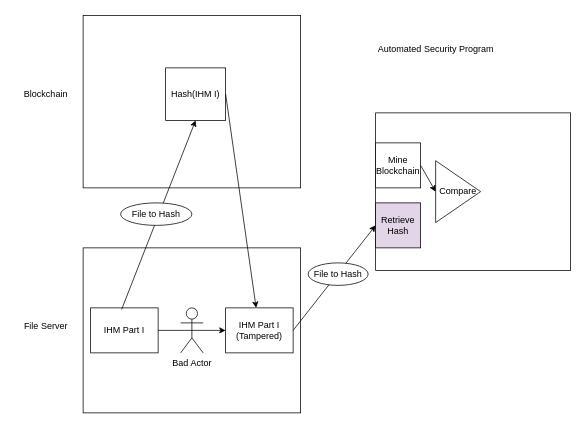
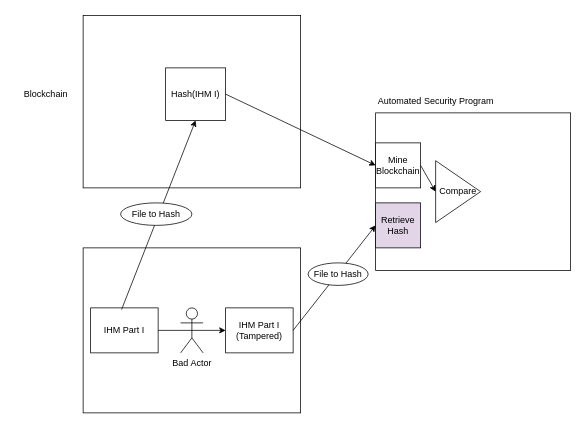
  <mxCell id="0" />
  <mxCell id="1" parent="0" />
  <mxCell id="2" value="" style="rounded=0;whiteSpace=wrap;html=1;" vertex="1" parent="1"><mxGeometry x="110" y="20" width="290" height="230" as="geometry" /></mxCell>
  <mxCell id="3" value="Blockchain" style="text;html=1;align=center;verticalAlign=middle;resizable=0;points=[];autosize=1;strokeColor=none;fillColor=none;" vertex="1" parent="1"><mxGeometry y="110" width="80" height="30" as="geometry" x="20" /></mxCell>
  <mxCell id="4" value="" style="rounded=0;whiteSpace=wrap;html=1;" vertex="1" parent="1"><mxGeometry x="110" y="330" width="290" height="220" as="geometry" /></mxCell>
- <mxCell id="5" value="File Server" style="text;html=1;align=center;verticalAlign=middle;resizable=0;points=[];autosize=1;strokeColor=none;fillColor=none;" vertex="1" parent="1"><mxGeometry y="420" width="80" height="30" as="geometry" x="20" /></mxCell>
  <mxCell id="6" style="edgeStyle=orthogonalEdgeStyle;rounded=0;orthogonalLoop=1;jettySize=auto;html=1;exitX=1;exitY=0.5;exitDx=0;exitDy=0;entryX=0;entryY=0.5;entryDx=0;entryDy=0;" edge="1" parent="1" source="7" target="12"><mxGeometry relative="1" as="geometry" /></mxCell>
  <mxCell id="7" value="IHM Part I" style="rounded=0;whiteSpace=wrap;html=1;" vertex="1" parent="1"><mxGeometry x="120" y="410" width="90" height="60" as="geometry" /></mxCell>
  <mxCell id="8" value="" style="endArrow=classic;html=1;rounded=0;exitX=0.459;exitY=0.036;exitDx=0;exitDy=0;exitPerimeter=0;entryX=0.5;entryY=1;entryDx=0;entryDy=0;" edge="1" parent="1" source="7" target="9"><mxGeometry width="50" height="50" relative="1" as="geometry"><mxPoint x="300" y="350" as="sourcePoint" /><mxPoint x="350" y="300" as="targetPoint" /></mxGeometry></mxCell>
  <mxCell id="9" value="Hash(IHM I)" style="rounded=0;whiteSpace=wrap;html=1;" vertex="1" parent="1"><mxGeometry x="220" y="90" width="80" height="70" as="geometry" /></mxCell>
  <mxCell id="10" value="File to Hash" style="ellipse;whiteSpace=wrap;html=1;" vertex="1" parent="1"><mxGeometry x="160" y="270" width="95" height="30" as="geometry" /></mxCell>
  <mxCell id="11" value="Bad Actor" style="shape=umlActor;verticalLabelPosition=bottom;verticalAlign=top;html=1;outlineConnect=0;" vertex="1" parent="1"><mxGeometry x="240" y="410" width="30" height="60" as="geometry" /></mxCell>
  <mxCell id="12" value="IHM Part I&lt;br&gt;(Tampered)" style="rounded=0;whiteSpace=wrap;html=1;" vertex="1" parent="1"><mxGeometry x="300" y="410" width="90" height="60" as="geometry" /></mxCell>
  <mxCell id="13" value="" style="rounded=0;whiteSpace=wrap;html=1;" vertex="1" parent="1"><mxGeometry x="500" y="150" width="260" height="210" as="geometry" /></mxCell>
- <mxCell id="14" value="Automated Security Program" style="text;html=1;align=center;verticalAlign=middle;resizable=0;points=[];autosize=1;strokeColor=none;fillColor=none;" vertex="1" parent="1"><mxGeometry x="490" y="50" width="180" height="30" as="geometry" /></mxCell>
- <mxCell id="15" value="" style="endArrow=classic;html=1;rounded=0;exitX=1;exitY=0.5;exitDx=0;exitDy=0;" edge="1" parent="1" source="9" target="12"><mxGeometry width="50" height="50" relative="1" as="geometry"><mxPoint x="350" y="350" as="sourcePoint" /><mxPoint x="460" y="220" as="targetPoint" /></mxGeometry></mxCell>
+ <mxCell id="14" value="Automated Security Program" style="text;html=1;align=center;verticalAlign=middle;resizable=0;points=[];autosize=1;strokeColor=none;fillColor=none;" vertex="1" parent="1"><mxGeometry x="490" y="120" width="180" height="30" as="geometry" /></mxCell>
+ <mxCell id="15" value="" style="endArrow=classic;html=1;rounded=0;exitX=1;exitY=0.5;exitDx=0;exitDy=0;entryX=0;entryY=0.5;entryDx=0;entryDy=0;" edge="1" parent="1" source="9" target="16"><mxGeometry width="50" height="50" relative="1" as="geometry"><mxPoint x="350" y="350" as="sourcePoint" /><mxPoint x="460" y="220" as="targetPoint" /></mxGeometry></mxCell>
  <mxCell id="16" value="Mine Blockchain" style="rounded=0;whiteSpace=wrap;html=1;" vertex="1" parent="1"><mxGeometry x="500" y="190" width="60" height="60" as="geometry" /></mxCell>
  <mxCell id="17" value="Retrieve Hash" style="rounded=0;whiteSpace=wrap;html=1;fillColor=#e1d5e7;" vertex="1" parent="1"><mxGeometry x="500" y="270" width="60" height="60" as="geometry" /></mxCell>
  <mxCell id="18" value="" style="endArrow=classic;html=1;rounded=0;exitX=1;exitY=0.5;exitDx=0;exitDy=0;entryX=0;entryY=0.5;entryDx=0;entryDy=0;" edge="1" parent="1" source="12" target="17"><mxGeometry width="50" height="50" relative="1" as="geometry"><mxPoint x="350" y="350" as="sourcePoint" /><mxPoint x="400" y="300" as="targetPoint" /></mxGeometry></mxCell>
  <mxCell id="19" value="File to Hash" style="ellipse;whiteSpace=wrap;html=1;" vertex="1" parent="1"><mxGeometry x="410" y="350" width="80" height="30" as="geometry" /></mxCell>
  <mxCell id="20" value="Compare" style="triangle;whiteSpace=wrap;html=1;" vertex="1" parent="1"><mxGeometry x="580" y="213.75" width="60" height="82.5" as="geometry" /></mxCell>
  <mxCell id="21" value="" style="endArrow=classic;html=1;rounded=0;exitX=1;exitY=0.5;exitDx=0;exitDy=0;entryX=0;entryY=0.5;entryDx=0;entryDy=0;" edge="1" parent="1" source="16" target="20"><mxGeometry width="50" height="50" relative="1" as="geometry"><mxPoint x="350" y="350" as="sourcePoint" /><mxPoint x="400" y="300" as="targetPoint" /></mxGeometry></mxCell>
